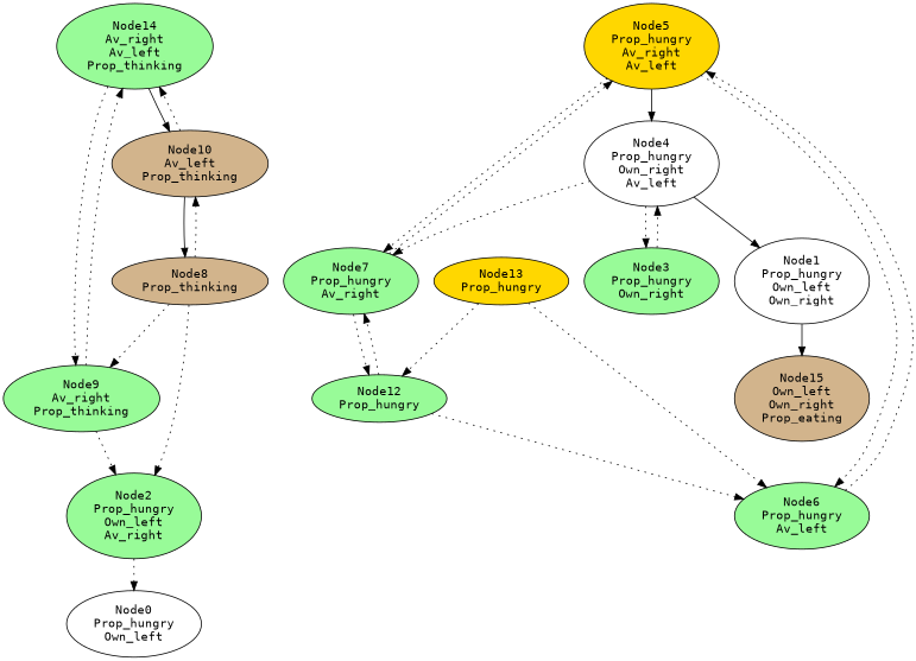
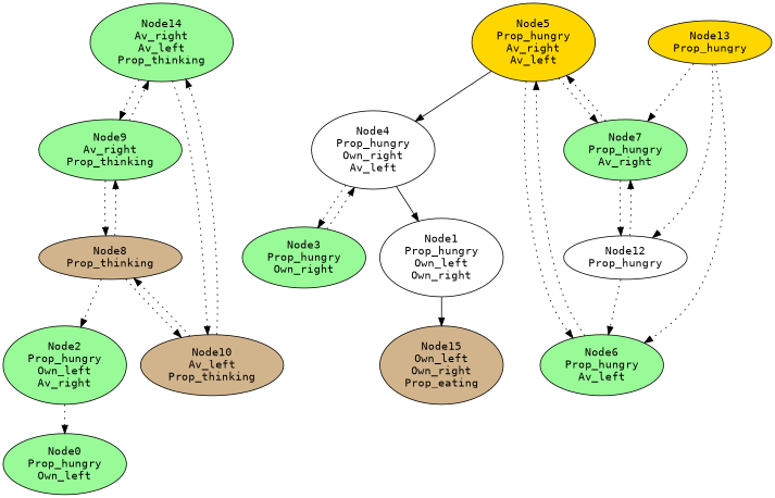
  digraph {
    fontname="DejaVu Sans Mono"
    node [fillcolor=palegreen fontname="DejaVu Sans Mono" style=filled]
    edge [fontname="DejaVu Sans Mono" style=dotted]
    n1 [label="Node14\nAv_right\nAv_left\nProp_thinking"]
    n2 [label="Node9\nAv_right\nProp_thinking"]
    n3 [fillcolor=tan label="Node10\nAv_left\nProp_thinking"]
    n4 [fillcolor=gold label="Node5\nProp_hungry\nAv_right\nAv_left"]
    n5 [label="Node6\nProp_hungry\nAv_left"]
    n6 [label="Node7\nProp_hungry\nAv_right"]
    n7 [fillcolor=white label="Node4\nProp_hungry\nOwn_right\nAv_left"]
    n8 [fillcolor=tan label="Node8\nProp_thinking"]
-   n9 [label="Node12\nProp_hungry"]
+   n9 [fillcolor=white label="Node12\nProp_hungry"]
    n10 [fillcolor=white label="Node1\nProp_hungry\nOwn_left\nOwn_right"]
    n11 [label="Node3\nProp_hungry\nOwn_right"]
    n12 [label="Node2\nProp_hungry\nOwn_left\nAv_right"]
    n13 [fillcolor=gold label="Node13\nProp_hungry"]
    n14 [fillcolor=tan label="Node15\nOwn_left\nOwn_right\nProp_eating"]
-   n15 [fillcolor=white label="Node0\nProp_hungry\nOwn_left"]
+   n15 [label="Node0\nProp_hungry\nOwn_left"]
    n1 -> n2
-   n1 -> n3 [style=solid]
+   n1 -> n3
    n2 -> n1
-   n2 -> n12
+   n2 -> n8
    n3 -> n1
-   n3 -> n8 [style=solid]
+   n3 -> n8
    n4 -> n5
    n4 -> n6
    n4 -> n7 [style=""]
    n5 -> n4
    n6 -> n4
    n6 -> n9
    n7 -> n10 [style=""]
    n7 -> n11
    n8 -> n2
    n8 -> n3
    n8 -> n12
    n9 -> n5
    n9 -> n6
    n10 -> n14 [style=""]
    n11 -> n7
    n12 -> n15
    n13 -> n5
-   n7 -> n6
+   n13 -> n6
    n13 -> n9
  }
